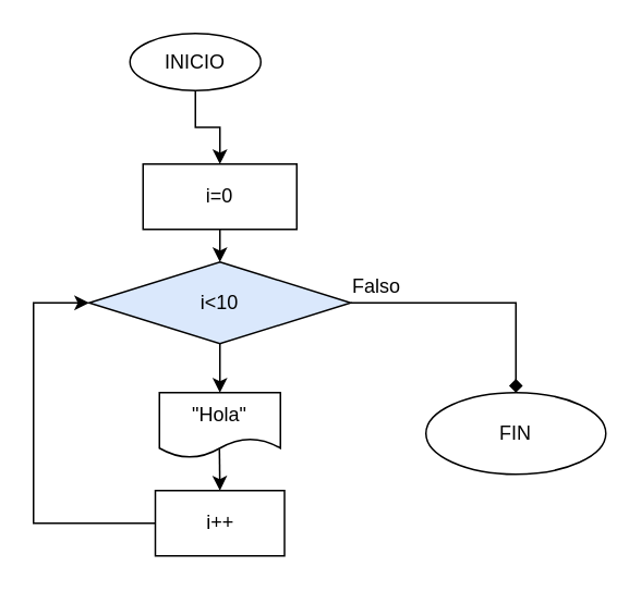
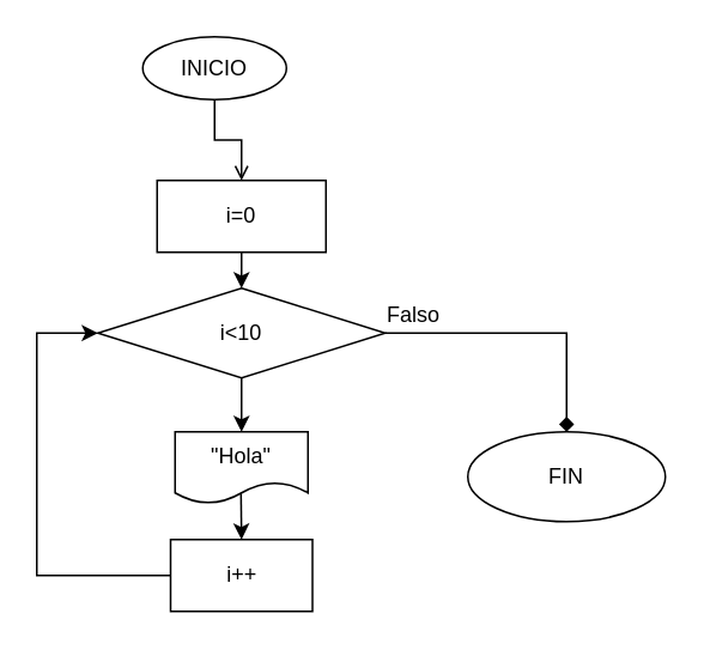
  <mxCell id="0" />
  <mxCell id="1" parent="0" />
- <mxCell id="2" style="edgeStyle=orthogonalEdgeStyle;rounded=0;orthogonalLoop=1;jettySize=auto;html=1;exitX=0.5;exitY=1;exitDx=0;exitDy=0;entryX=0.5;entryY=0;entryDx=0;entryDy=0;" parent="1" source="3" target="14" edge="1"><mxGeometry relative="1" as="geometry"><mxPoint x="134" y="20" as="targetPoint" /></mxGeometry></mxCell>
+ <mxCell id="2" style="edgeStyle=orthogonalEdgeStyle;rounded=0;orthogonalLoop=1;jettySize=auto;html=1;exitX=0.5;exitY=1;exitDx=0;exitDy=0;entryX=0.5;entryY=0;entryDx=0;entryDy=0;endArrow=open;" parent="1" source="3" target="14" edge="1"><mxGeometry relative="1" as="geometry"><mxPoint x="134" y="20" as="targetPoint" /></mxGeometry></mxCell>
  <mxCell id="3" value="INICIO" style="ellipse;whiteSpace=wrap;html=1;" parent="1" vertex="1"><mxGeometry x="79" y="20" width="80" height="35" as="geometry" /></mxCell>
  <mxCell id="4" value="FIN" style="ellipse;whiteSpace=wrap;html=1;" parent="1" vertex="1"><mxGeometry x="260" y="240" width="110" height="50" as="geometry" /></mxCell>
  <mxCell id="5" style="edgeStyle=orthogonalEdgeStyle;rounded=0;orthogonalLoop=1;jettySize=auto;html=1;exitX=0.5;exitY=1;exitDx=0;exitDy=0;entryX=0.5;entryY=0;entryDx=0;entryDy=0;" parent="1" source="14" target="8" edge="1"><mxGeometry relative="1" as="geometry" /></mxCell>
  <mxCell id="6" style="edgeStyle=orthogonalEdgeStyle;rounded=0;orthogonalLoop=1;jettySize=auto;html=1;exitX=1;exitY=0.5;exitDx=0;exitDy=0;entryX=0.5;entryY=0;entryDx=0;entryDy=0;endArrow=diamond;" parent="1" source="8" target="4" edge="1"><mxGeometry relative="1" as="geometry" /></mxCell>
  <mxCell id="7" style="edgeStyle=orthogonalEdgeStyle;rounded=0;orthogonalLoop=1;jettySize=auto;html=1;exitX=0.5;exitY=1;exitDx=0;exitDy=0;entryX=0.5;entryY=0;entryDx=0;entryDy=0;" edge="1" parent="1" source="8" target="13"><mxGeometry relative="1" as="geometry" /></mxCell>
- <mxCell id="8" value="i&amp;lt;10" style="rhombus;whiteSpace=wrap;html=1;fillColor=#dae8fc;" parent="1" vertex="1"><mxGeometry x="54" y="160" width="160" height="50" as="geometry" /></mxCell>
+ <mxCell id="8" value="i&amp;lt;10" style="rhombus;whiteSpace=wrap;html=1;" parent="1" vertex="1"><mxGeometry x="54" y="160" width="160" height="50" as="geometry" /></mxCell>
  <mxCell id="9" style="edgeStyle=orthogonalEdgeStyle;rounded=0;orthogonalLoop=1;jettySize=auto;html=1;exitX=0;exitY=0.5;exitDx=0;exitDy=0;entryX=0;entryY=0.5;entryDx=0;entryDy=0;" parent="1" source="11" target="8" edge="1"><mxGeometry relative="1" as="geometry"><Array as="points"><mxPoint x="20" y="320" /><mxPoint x="20" y="185" /></Array></mxGeometry></mxCell>
  <mxCell id="10" style="edgeStyle=orthogonalEdgeStyle;rounded=0;orthogonalLoop=1;jettySize=auto;html=1;exitX=0.5;exitY=0;exitDx=0;exitDy=0;entryX=0.496;entryY=0.861;entryDx=0;entryDy=0;entryPerimeter=0;startArrow=classic;startFill=1;endArrow=none;endFill=0;" edge="1" parent="1" source="11" target="13"><mxGeometry relative="1" as="geometry" /></mxCell>
  <mxCell id="11" value="i++" style="rounded=0;whiteSpace=wrap;html=1;" parent="1" vertex="1"><mxGeometry x="94.5" y="300" width="79" height="40" as="geometry" /></mxCell>
  <mxCell id="12" value="Falso" style="text;html=1;strokeColor=none;fillColor=none;align=center;verticalAlign=middle;whiteSpace=wrap;rounded=0;" parent="1" vertex="1"><mxGeometry x="200" y="160" width="60" height="30" as="geometry" /></mxCell>
  <mxCell id="13" value="&quot;Hola&quot;" style="shape=document;whiteSpace=wrap;html=1;boundedLbl=1;" vertex="1" parent="1"><mxGeometry x="97" y="240" width="74" height="40" as="geometry" /></mxCell>
  <mxCell id="14" value="i=0" style="rounded=0;whiteSpace=wrap;html=1;" vertex="1" parent="1"><mxGeometry x="87" y="100" width="94" height="40" as="geometry" /></mxCell>
